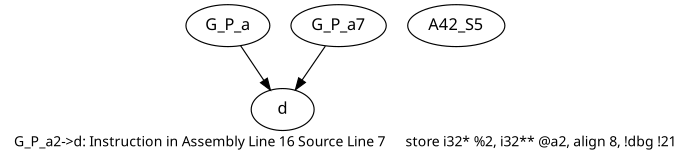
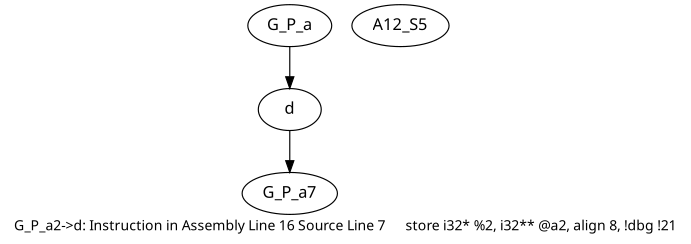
  digraph {
    fontname="Noto Sans"
    fontsize=12
    label="G_P_a2->d: Instruction in Assembly Line 16 Source Line 7	store i32* %2, i32** @a2, align 8, !dbg !21"
    node [fontname="Noto Sans"]
    edge [fontname="Noto Sans"]
    G_P_a
    d
    n3 [label=G_P_a7]
-   A12_S5 [label=A42_S5]
+   A12_S5
    G_P_a -> d
-   n3 -> d
+   d -> n3
  }
